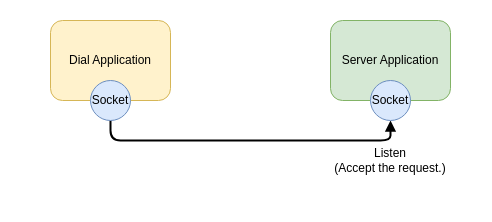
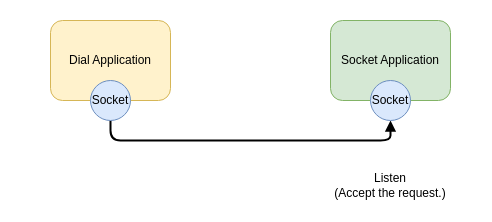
  <mxCell id="0" />
  <mxCell id="1" parent="0" />
  <mxCell id="2" style="edgeStyle=none;html=1;exitX=0;exitY=0.5;exitDx=0;exitDy=0;entryX=1;entryY=0.5;entryDx=0;entryDy=0;endArrow=open;endFill=0;dashed=1;dashPattern=8 8;" parent="1" edge="1"><mxGeometry relative="1" as="geometry"><mxPoint x="20" y="200" as="targetPoint" /></mxGeometry></mxCell>
  <mxCell id="3" value="Dial Application" style="rounded=1;whiteSpace=wrap;html=1;fillColor=#fff2cc;strokeColor=#d6b656;" parent="1" vertex="1"><mxGeometry x="50" y="20" width="120" height="80" as="geometry" /></mxCell>
  <mxCell id="4" style="edgeStyle=orthogonalEdgeStyle;html=1;exitX=0.5;exitY=1;exitDx=0;exitDy=0;entryX=0.5;entryY=1;entryDx=0;entryDy=0;endArrow=block;endFill=1;strokeWidth=2;" parent="1" source="5" target="7" edge="1"><mxGeometry relative="1" as="geometry"><Array as="points"><mxPoint x="110" y="140" /><mxPoint x="390" y="140" /></Array></mxGeometry></mxCell>
  <mxCell id="5" value="Socket" style="ellipse;whiteSpace=wrap;html=1;aspect=fixed;fillColor=#dae8fc;strokeColor=#6c8ebf;" parent="1" vertex="1"><mxGeometry x="90" y="80" width="40" height="40" as="geometry" /></mxCell>
- <mxCell id="6" value="Server Application" style="rounded=1;whiteSpace=wrap;html=1;fillColor=#d5e8d4;strokeColor=#82b366;" parent="1" vertex="1"><mxGeometry x="330" y="20" width="120" height="80" as="geometry" /></mxCell>
+ <mxCell id="6" value="Socket Application" style="rounded=1;whiteSpace=wrap;html=1;fillColor=#d5e8d4;strokeColor=#82b366;" parent="1" vertex="1"><mxGeometry x="330" y="20" width="120" height="80" as="geometry" /></mxCell>
  <mxCell id="7" value="Socket" style="ellipse;whiteSpace=wrap;html=1;aspect=fixed;fillColor=#dae8fc;strokeColor=#6c8ebf;" parent="1" vertex="1"><mxGeometry x="370" y="80" width="40" height="40" as="geometry" /></mxCell>
- <mxCell id="8" value="Listen&lt;br&gt;(Accept the request.)" style="text;html=1;strokeColor=none;fillColor=none;align=center;verticalAlign=middle;whiteSpace=wrap;rounded=0;" parent="1" vertex="1"><mxGeometry x="310" y="140" width="160" height="40" as="geometry" /></mxCell>
+ <mxCell id="8" value="Listen&lt;br&gt;(Accept the request.)" style="text;html=1;strokeColor=none;fillColor=none;align=center;verticalAlign=middle;whiteSpace=wrap;rounded=0;" parent="1" vertex="1"><mxGeometry x="310" y="165" width="160" height="40" as="geometry" /></mxCell>
